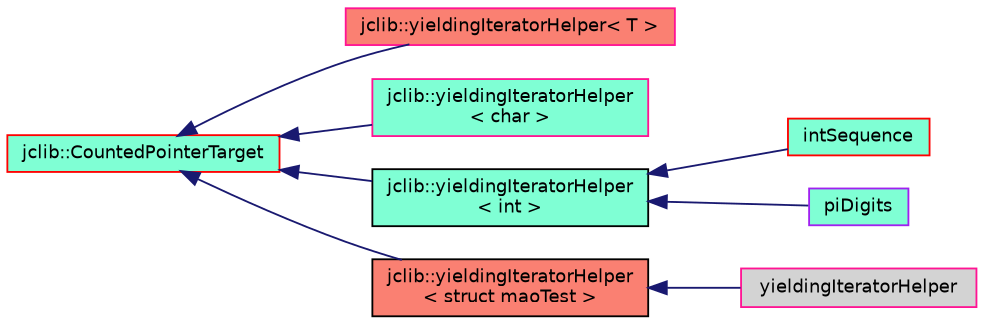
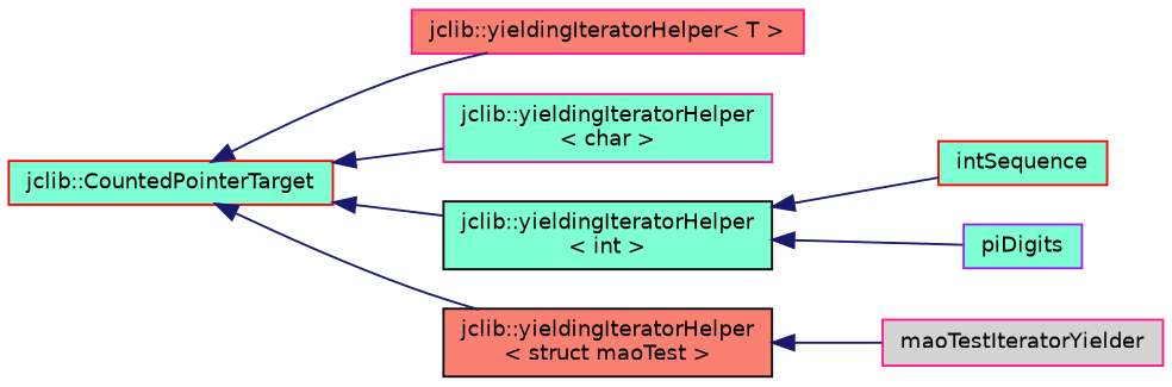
  digraph {
    rankdir=LR
    node [color=deeppink fillcolor=aquamarine fontname=Helvetica fontsize=10 shape=record style=filled]
    edge [color=midnightblue dir=back fontname=Helvetica fontsize=10 labelfontname=Helvetica labelfontsize=10 style=solid]
    n1 [color=red height=0.2 label="jclib::CountedPointerTarget" width=0.4]
    n2 [fillcolor=salmon height=0.2 label="jclib::yieldingIteratorHelper\< T \>" width=0.4]
    n3 [height=0.2 label="jclib::yieldingIteratorHelper\l\< char \>" width=0.4]
    n4 [color=black height=0.2 label="jclib::yieldingIteratorHelper\l\< int \>" width=0.4]
    n5 [color=black fillcolor=salmon height=0.2 label="jclib::yieldingIteratorHelper\l\< struct maoTest \>" width=0.4]
    n6 [color=red height=0.2 label=intSequence width=0.4]
    n7 [color=purple height=0.2 label=piDigits width=0.4]
-   n8 [fillcolor=lightgrey height=0.2 label=yieldingIteratorHelper width=0.4]
+   n8 [fillcolor=lightgrey height=0.2 label=maoTestIteratorYielder width=0.4]
    n1 -> n2
    n1 -> n3
    n1 -> n4
    n1 -> n5
    n4 -> n6
    n4 -> n7
    n5 -> n8
  }
